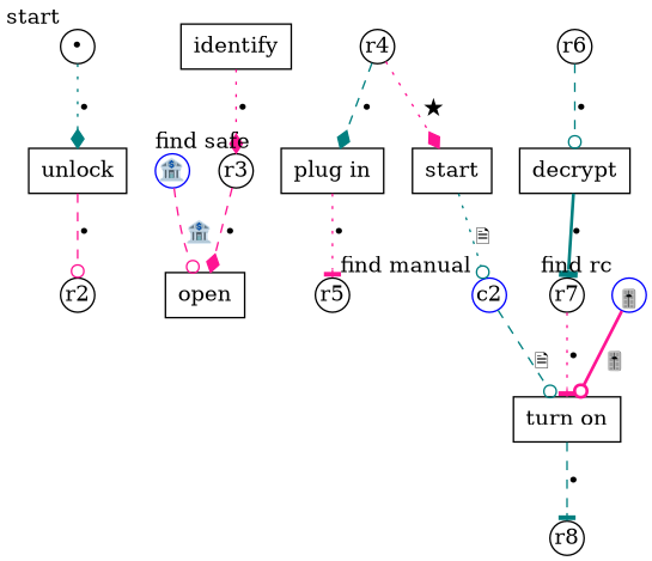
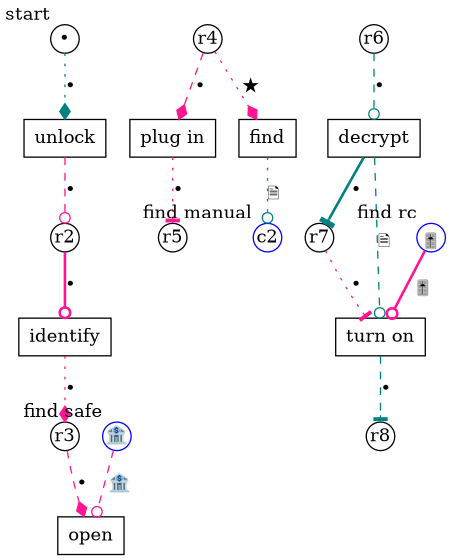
  digraph {
    rankdir=TB
    node [fixedsize=true shape=circle]
    edge [arrowhead=odot color=deeppink style=dashed]
    n1 [height=.3 label="&bull;" width=.3 xlabel=start]
    r2 [height=.3 width=.3]
    r3 [height=.3 width=.3]
    r4 [height=.3 width=.3]
    r5 [height=.3 width=.3]
    r6 [height=.3 width=.3]
    r7 [height=.3 width=.3]
    r8 [height=.3 width=.3]
    n9 [height=0.4 label=unlock shape=rect width=.4 fixedsize=""]
    n10 [height=0.4 label=identify shape=rect width=.4 fixedsize=""]
    n11 [height=0.4 label=open shape=rect width=.4 fixedsize=""]
    n12 [height=0.4 label="plug in" shape=rect width=.4 fixedsize=""]
-   n13 [height=0.4 label=start shape=rect width=.4 fixedsize=""]
+   n13 [height=0.4 label=find shape=rect width=.4 fixedsize=""]
    n14 [height=0.4 label=decrypt shape=rect width=.4 fixedsize=""]
    n15 [height=0.4 label="turn on" shape=rect width=.4 fixedsize=""]
    n16 [color=blue height=.3 label="🏦" width=.3 xlabel="find safe"]
    c2 [color=blue height=.3 width=.3 xlabel="find manual"]
    n18 [color=blue height=.3 label=<<SUB>🎚</SUB>> width=.3 xlabel="find rc"]
    subgraph sub_1 {
      n1
      r2
      r3
      r4
      r5
      r6
      r7
      r8
    }
    subgraph sub_2 {
      n9
      n10
      n11
      n12
      n13
      n14
      n15
    }
    subgraph sub_3 {
      n16
      c2
      n18
    }
    n1 -> n9 [arrowhead=diamond color=teal label="&bull;" style=dotted]
+   r2 -> n10 [label="&bull;" style=bold]
    r3 -> n11 [arrowhead=diamond label="&bull;"]
-   r4 -> n12 [arrowhead=diamond color=teal label="&bull;"]
+   r4 -> n12 [arrowhead=diamond label="&bull;"]
    r4 -> n13 [arrowhead=diamond label="★" style=dotted]
    r6 -> n14 [color=teal label="&bull;"]
    r7 -> n15 [arrowhead=tee label="&bull;" style=dotted]
    n9 -> r2 [label="&bull;"]
    n10 -> r3 [arrowhead=diamond label="&bull;" style=dotted]
    n12 -> r5 [arrowhead=tee label="&bull;" style=dotted]
    n13 -> c2 [color=teal label=<<SUB>🗎</SUB>> style=dotted]
    n14 -> r7 [arrowhead=tee color=teal label="&bull;" style=bold]
    n15 -> r8 [arrowhead=tee color=teal label="&bull;"]
    n16 -> n11 [label="🏦"]
-   c2 -> n15 [color=teal label=<<SUB>🗎</SUB>>]
+   n14 -> n15 [color=teal label=<<SUB>🗎</SUB>>]
    n18 -> n15 [label=<<SUB>🎚</SUB>> style=bold]
  }
